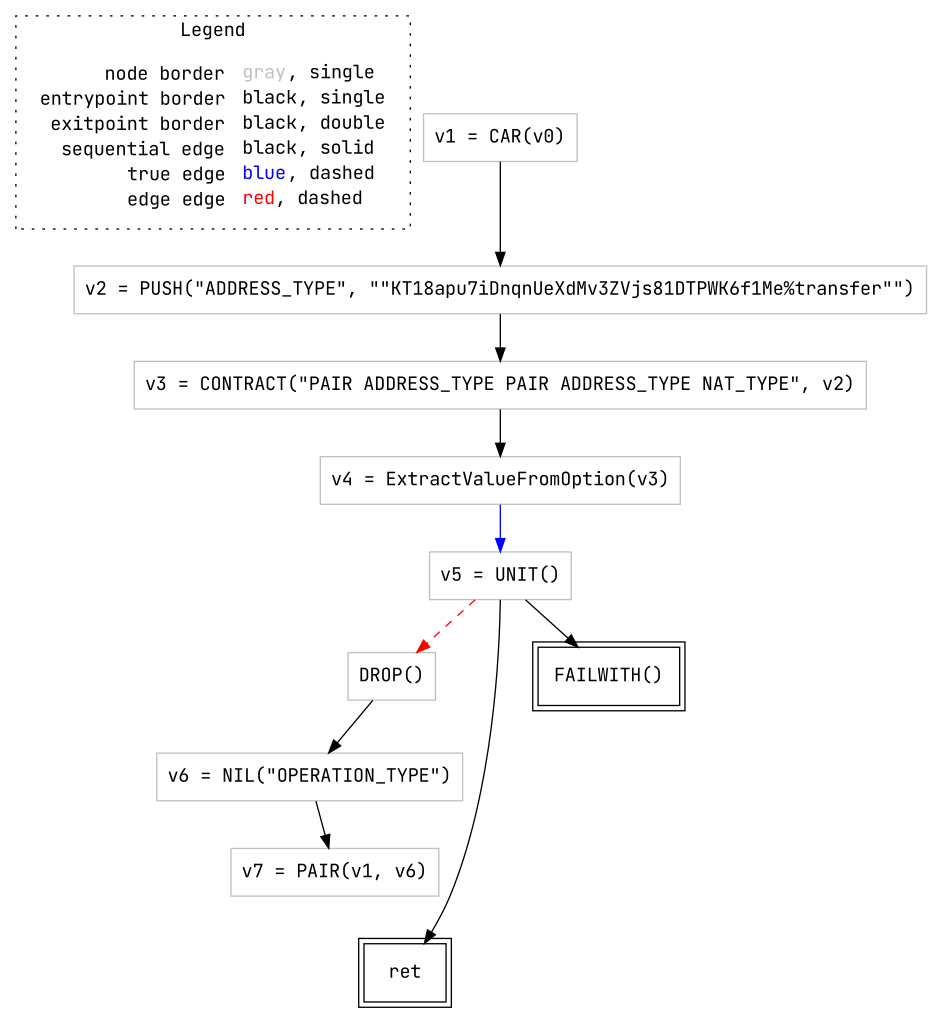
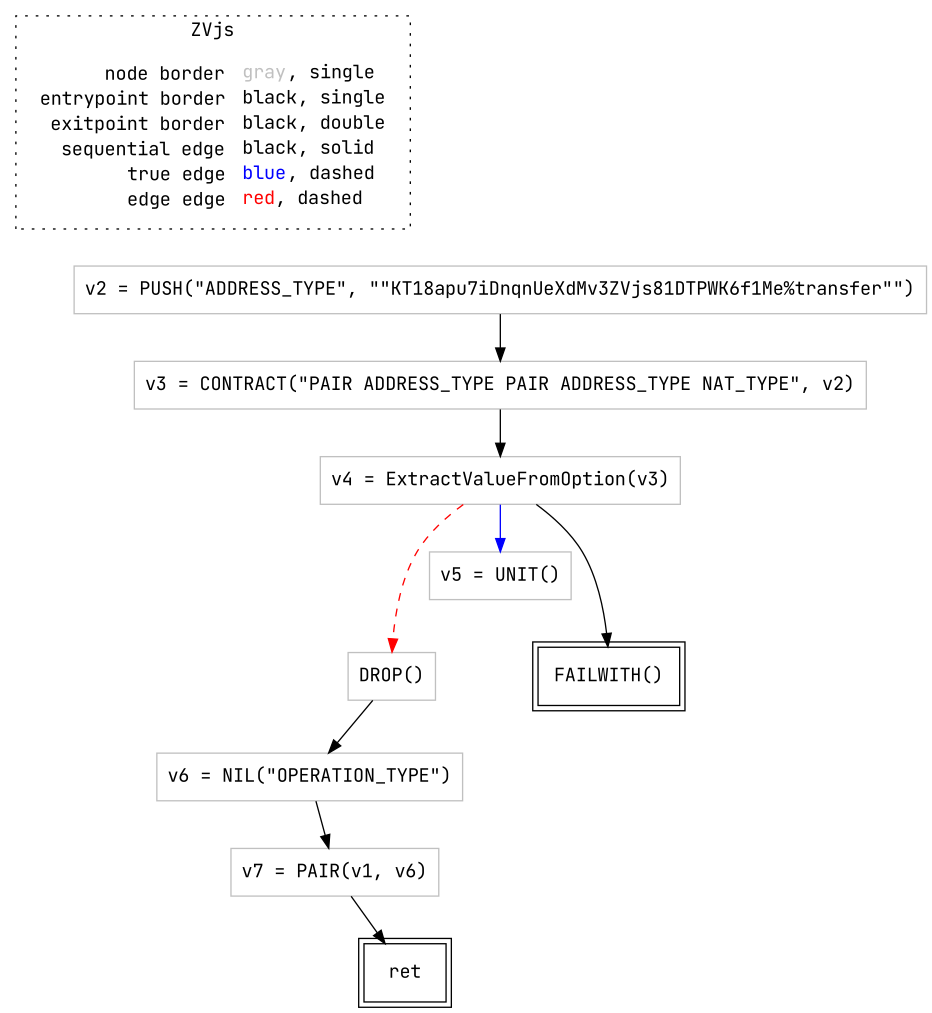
  digraph {
    fontname="JetBrains Mono"
    node [fontname="JetBrains Mono" shape=rect color=gray]
    edge [color=black fontname="JetBrains Mono"]
    n1 [label=<<table border="0" cellpadding="2" cellspacing="0" cellborder="0"><tr><td align="right">node border&nbsp;</td><td align="left"><font color="gray">gray</font>, single</td></tr><tr><td align="right">entrypoint border&nbsp;</td><td align="left"><font color="black">black</font>, single</td></tr><tr><td align="right">exitpoint border&nbsp;</td><td align="left"><font color="black">black</font>, double</td></tr><tr><td align="right">sequential edge&nbsp;</td><td align="left"><font color="black">black</font>, solid</td></tr><tr><td align="right">true edge&nbsp;</td><td align="left"><font color="blue">blue</font>, dashed</td></tr><tr><td align="right">edge edge&nbsp;</td><td align="left"><font color="red">red</font>, dashed</td></tr></table>> shape=plaintext color=""]
-   n2 [label=<v1 = CAR(v0)>]
    n3 [label=<v2 = PUSH(&quot;ADDRESS_TYPE&quot;, &quot;&quot;KT18apu7iDnqnUeXdMv3ZVjs81DTPWK6f1Me%transfer&quot;&quot;)>]
    n4 [label=<DROP()>]
    n5 [label=<v6 = NIL(&quot;OPERATION_TYPE&quot;)>]
    n6 [label=<v7 = PAIR(v1, v6)>]
    n7 [label=<v4 = ExtractValueFromOption(v3)>]
    n8 [label=<v5 = UNIT()>]
    n9 [color=black label=<FAILWITH()> peripheries=2]
    n10 [label=<v3 = CONTRACT(&quot;PAIR ADDRESS_TYPE PAIR ADDRESS_TYPE NAT_TYPE&quot;, v2)>]
    n11 [color=black label=<ret> peripheries=2]
    subgraph cluster_1 {
-     label=Legend
+     label=ZVjs
      style=dotted
      n1
    }
-   n2 -> n3
    n3 -> n10
    n4 -> n5
    n5 -> n6
-   n8 -> n11
-   n8 -> n4 [color=red style=dashed]
+   n6 -> n11
+   n7 -> n4 [color=red style=dashed]
    n7 -> n8 [color=blue style=solid]
-   n8 -> n9
+   n7 -> n9
    n10 -> n7
  }
